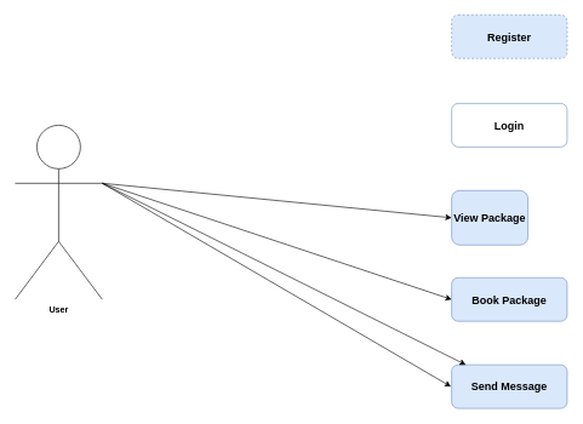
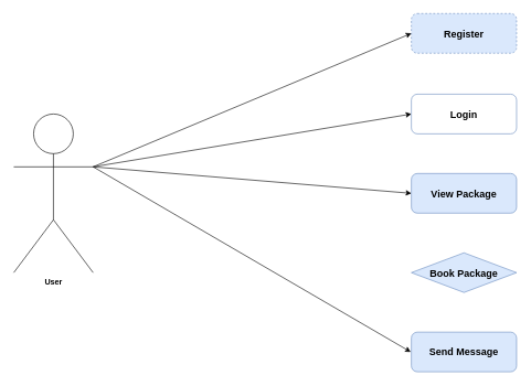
  <mxCell id="0" />
  <mxCell id="1" parent="0" />
  <mxCell id="2" value="&lt;b&gt;User&lt;/b&gt;" style="shape=umlActor;html=1;verticalLabelPosition=bottom;verticalAlign=top;align=center;" parent="1" vertex="1"><mxGeometry x="20" y="172" width="120" height="240" as="geometry" /></mxCell>
  <mxCell id="3" value="Register" style="rounded=1;whiteSpace=wrap;html=1;fontStyle=1;fontSize=15;fillColor=#dae8fc;strokeColor=#6c8ebf;dashed=1;" parent="1" vertex="1"><mxGeometry x="621" y="20" width="159" height="60" as="geometry" /></mxCell>
  <mxCell id="4" value="Login" style="rounded=1;whiteSpace=wrap;html=1;fontStyle=1;fontSize=15;fillColor=#ffffff;strokeColor=#6c8ebf;" parent="1" vertex="1"><mxGeometry x="621" y="142" width="159" height="60" as="geometry" /></mxCell>
- <mxCell id="5" value="View Package" style="rounded=1;whiteSpace=wrap;html=1;fontStyle=1;fontSize=15;fillColor=#dae8fc;strokeColor=#6c8ebf;" parent="1" vertex="1"><mxGeometry x="621" y="262" width="105" height="75" as="geometry" /></mxCell>
- <mxCell id="6" value="Book Package" style="rounded=1;whiteSpace=wrap;html=1;fontStyle=1;fontSize=15;fillColor=#dae8fc;strokeColor=#6c8ebf;" parent="1" vertex="1"><mxGeometry x="621" y="382" width="159" height="60" as="geometry" /></mxCell>
+ <mxCell id="5" value="View Package" style="rounded=1;whiteSpace=wrap;html=1;fontStyle=1;fontSize=15;fillColor=#dae8fc;strokeColor=#6c8ebf;" parent="1" vertex="1"><mxGeometry x="621" y="262" width="159" height="60" as="geometry" /></mxCell>
+ <mxCell id="6" value="Book Package" style="rhombus;whiteSpace=wrap;html=1;fontStyle=1;fontSize=15;fillColor=#dae8fc;strokeColor=#6c8ebf;" parent="1" vertex="1"><mxGeometry x="621" y="382" width="159" height="60" as="geometry" /></mxCell>
  <mxCell id="7" value="&lt;b&gt;&lt;font style=&quot;font-size: 15px;&quot;&gt;Send Message&lt;/font&gt;&lt;/b&gt;" style="rounded=1;whiteSpace=wrap;html=1;fillColor=#dae8fc;strokeColor=#6c8ebf;" parent="1" vertex="1"><mxGeometry x="621" y="502" width="159" height="60" as="geometry" /></mxCell>
- <mxCell id="9" value="" style="endArrow=classic;html=1;rounded=0;exitX=1;exitY=0.333;exitDx=0;exitDy=0;exitPerimeter=0;" parent="1" source="2" target="7" edge="1"><mxGeometry width="50" height="50" relative="1" as="geometry"><mxPoint x="150" y="262" as="sourcePoint" /><mxPoint x="631" y="60" as="targetPoint" /></mxGeometry></mxCell>
+ <mxCell id="8" value="" style="endArrow=classic;html=1;rounded=0;exitX=1;exitY=0.333;exitDx=0;exitDy=0;exitPerimeter=0;entryX=0;entryY=0.5;entryDx=0;entryDy=0;" parent="1" source="2" target="3" edge="1"><mxGeometry width="50" height="50" relative="1" as="geometry"><mxPoint x="770" y="352" as="sourcePoint" /><mxPoint x="820" y="302" as="targetPoint" /></mxGeometry></mxCell>
+ <mxCell id="9" value="" style="endArrow=classic;html=1;rounded=0;exitX=1;exitY=0.333;exitDx=0;exitDy=0;exitPerimeter=0;entryX=0;entryY=0.5;entryDx=0;entryDy=0;" parent="1" source="2" target="4" edge="1"><mxGeometry width="50" height="50" relative="1" as="geometry"><mxPoint x="150" y="262" as="sourcePoint" /><mxPoint x="631" y="60" as="targetPoint" /></mxGeometry></mxCell>
  <mxCell id="10" value="" style="endArrow=classic;html=1;rounded=0;exitX=1;exitY=0.333;exitDx=0;exitDy=0;exitPerimeter=0;entryX=0;entryY=0.5;entryDx=0;entryDy=0;" parent="1" source="2" target="5" edge="1"><mxGeometry width="50" height="50" relative="1" as="geometry"><mxPoint x="160" y="272" as="sourcePoint" /><mxPoint x="641" y="70" as="targetPoint" /></mxGeometry></mxCell>
- <mxCell id="11" value="" style="endArrow=classic;html=1;rounded=0;exitX=1;exitY=0.333;exitDx=0;exitDy=0;exitPerimeter=0;entryX=0;entryY=0.5;entryDx=0;entryDy=0;" parent="1" source="2" target="6" edge="1"><mxGeometry width="50" height="50" relative="1" as="geometry"><mxPoint x="170" y="282" as="sourcePoint" /><mxPoint x="651" y="80" as="targetPoint" /></mxGeometry></mxCell>
  <mxCell id="12" value="" style="endArrow=classic;html=1;rounded=0;exitX=1;exitY=0.333;exitDx=0;exitDy=0;exitPerimeter=0;" parent="1" source="2" edge="1"><mxGeometry width="50" height="50" relative="1" as="geometry"><mxPoint x="180" y="292" as="sourcePoint" /><mxPoint x="620" y="532" as="targetPoint" /></mxGeometry></mxCell>
